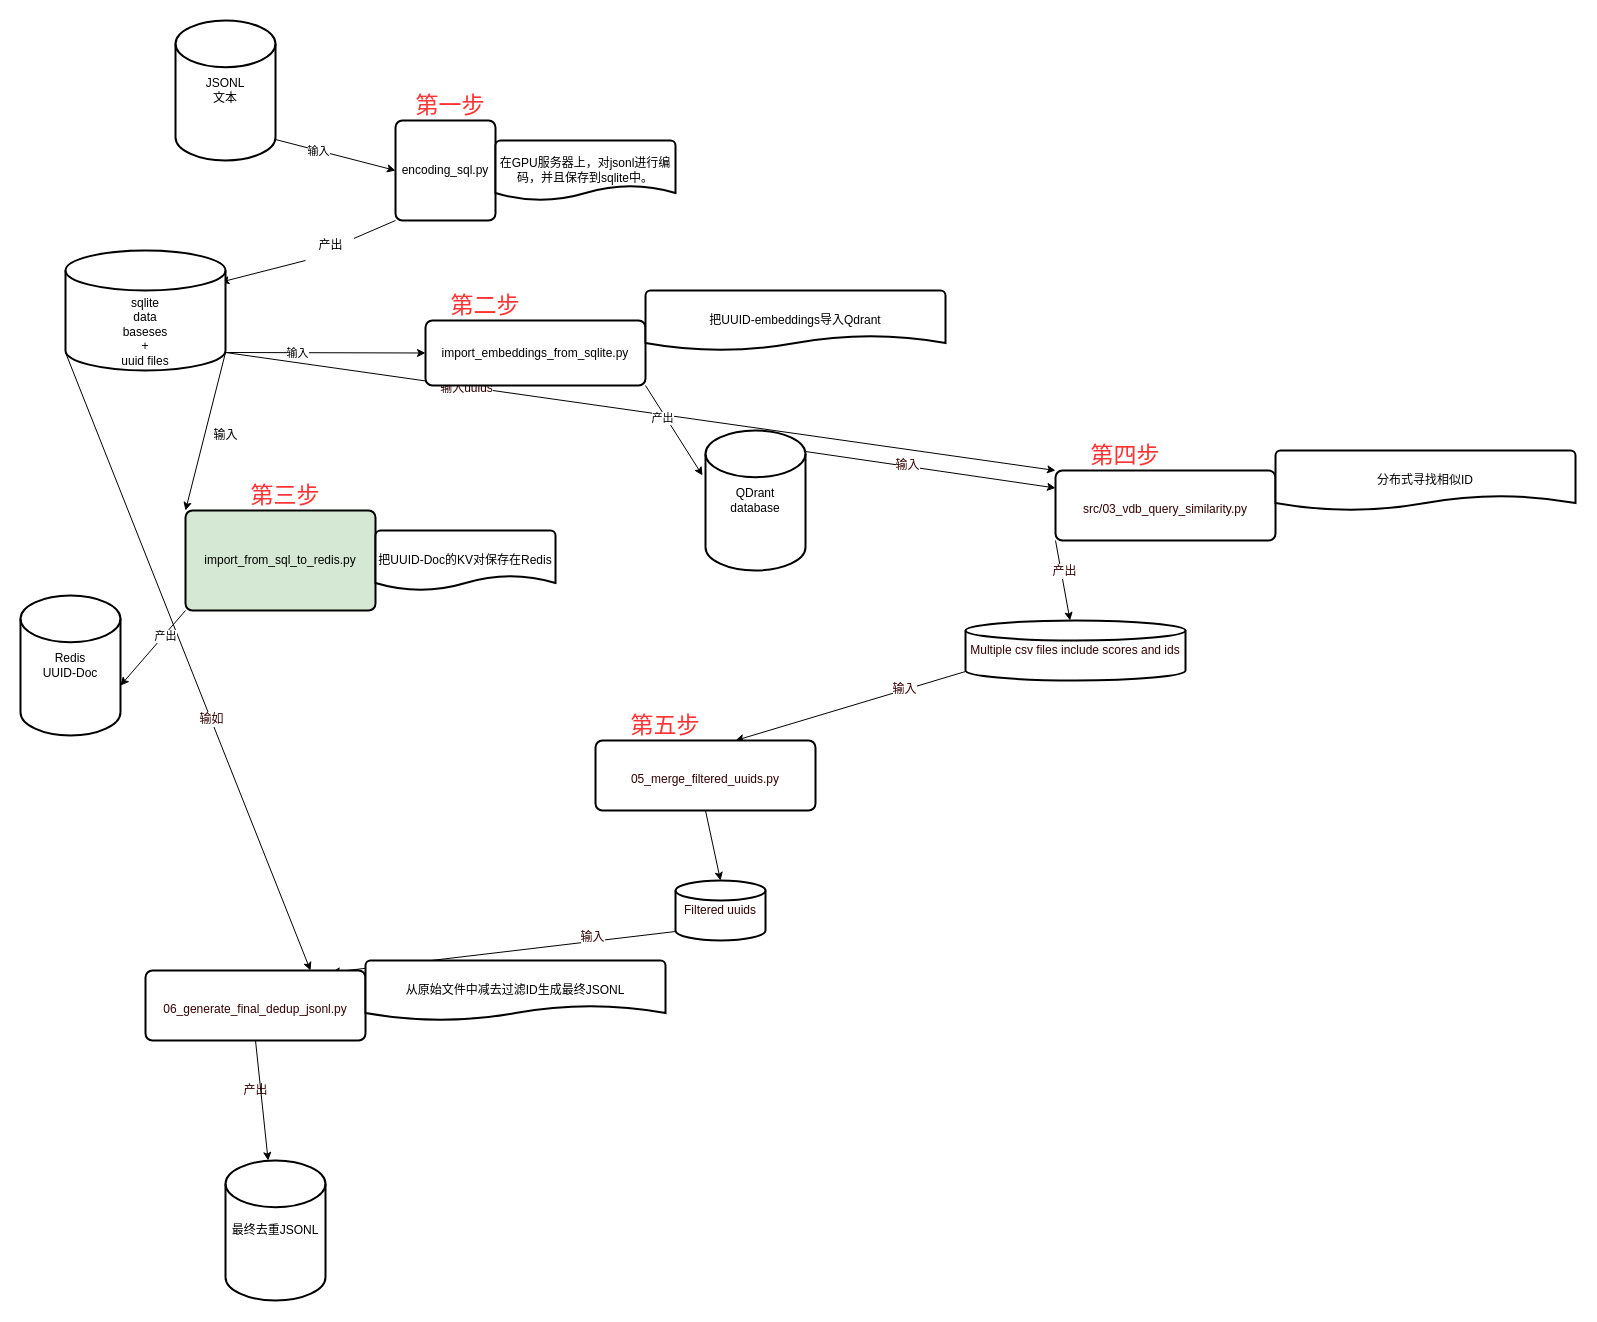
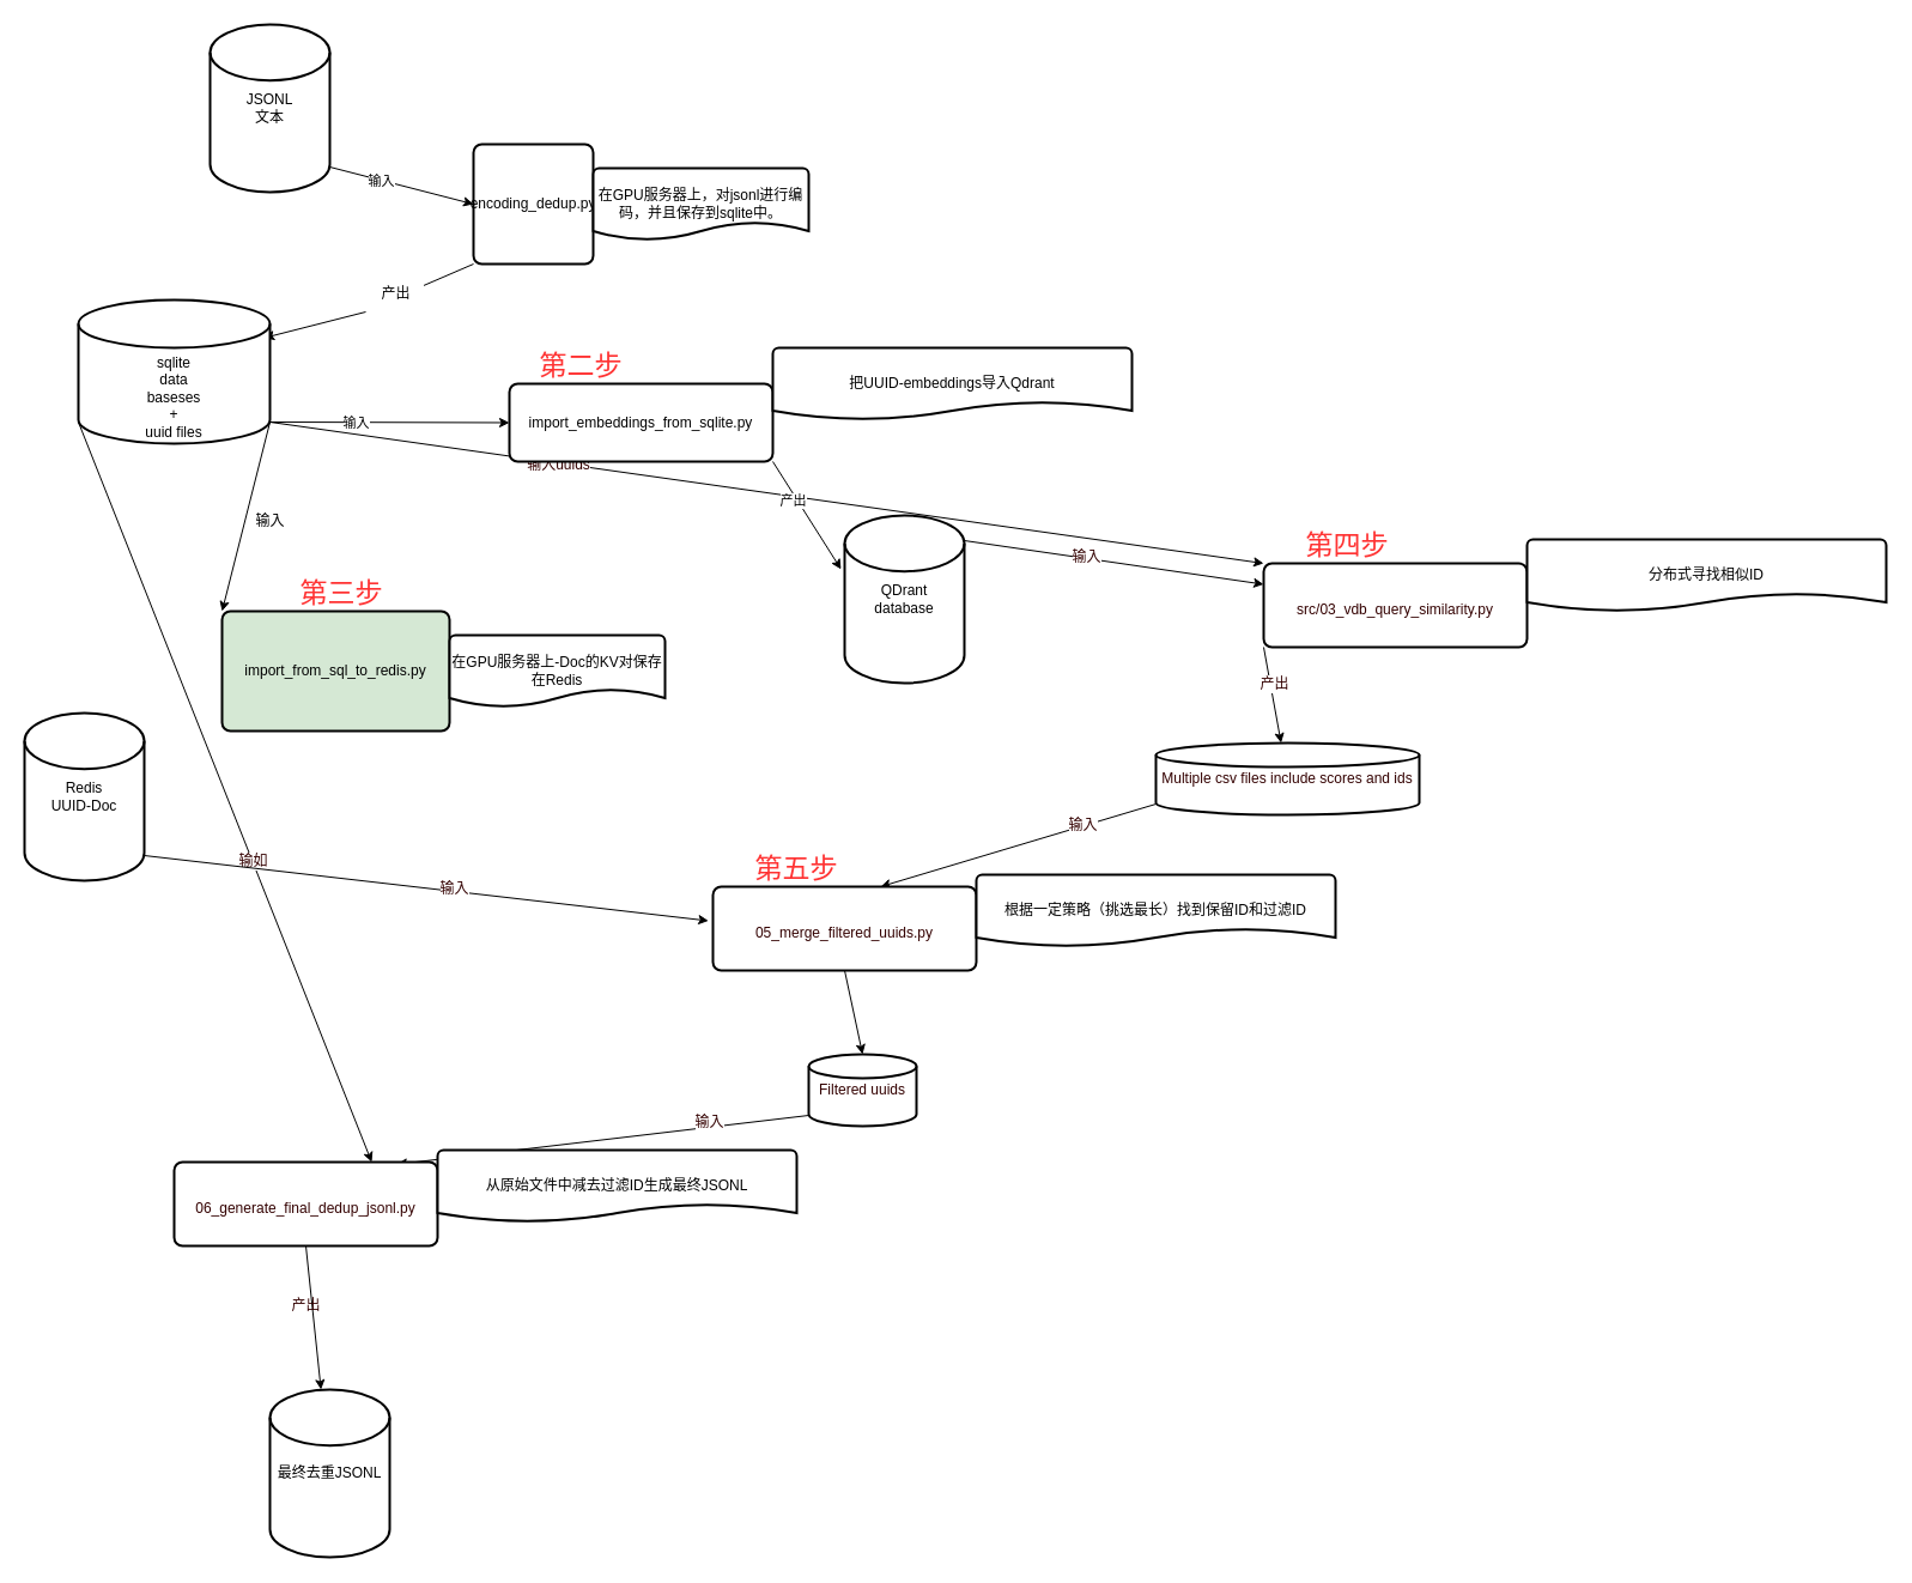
  <mxCell id="0" />
  <mxCell id="1" parent="0" />
  <mxCell id="2" style="edgeStyle=none;html=1;exitX=0;exitY=1;exitDx=0;exitDy=0;entryX=0.97;entryY=0.264;entryDx=0;entryDy=0;entryPerimeter=0;startArrow=none;" edge="1" parent="1" source="29" target="10"><mxGeometry relative="1" as="geometry" /></mxCell>
  <mxCell id="3" style="edgeStyle=none;html=1;exitX=1;exitY=0.85;exitDx=0;exitDy=0;exitPerimeter=0;entryX=0;entryY=0;entryDx=0;entryDy=0;" edge="1" parent="1" source="10" target="24"><mxGeometry relative="1" as="geometry" /></mxCell>
  <mxCell id="4" style="edgeStyle=none;html=1;exitX=1;exitY=0.85;exitDx=0;exitDy=0;exitPerimeter=0;entryX=0;entryY=0.5;entryDx=0;entryDy=0;" edge="1" parent="1" source="10" target="34"><mxGeometry relative="1" as="geometry" /></mxCell>
  <mxCell id="5" value="输入" style="edgeLabel;html=1;align=center;verticalAlign=middle;resizable=0;points=[];" vertex="1" connectable="0" parent="4"><mxGeometry x="-0.276" relative="1" as="geometry"><mxPoint as="offset" /></mxGeometry></mxCell>
  <mxCell id="6" style="edgeStyle=none;html=1;exitX=1;exitY=0.85;exitDx=0;exitDy=0;exitPerimeter=0;entryX=0;entryY=1;entryDx=0;entryDy=0;fontSize=12;fontColor=#330000;" edge="1" parent="1" source="10" target="42"><mxGeometry relative="1" as="geometry" /></mxCell>
  <mxCell id="7" value="输入uuids" style="edgeLabel;html=1;align=center;verticalAlign=middle;resizable=0;points=[];fontSize=12;fontColor=#330000;" vertex="1" connectable="0" parent="6"><mxGeometry x="-0.42" y="-1" relative="1" as="geometry"><mxPoint as="offset" /></mxGeometry></mxCell>
  <mxCell id="8" style="edgeStyle=none;html=1;exitX=0;exitY=0.85;exitDx=0;exitDy=0;exitPerimeter=0;entryX=0.75;entryY=0;entryDx=0;entryDy=0;fontSize=12;fontColor=#330000;" edge="1" parent="1" source="10" target="55"><mxGeometry relative="1" as="geometry" /></mxCell>
  <mxCell id="9" value="输如" style="edgeLabel;html=1;align=center;verticalAlign=middle;resizable=0;points=[];fontSize=12;fontColor=#330000;" vertex="1" connectable="0" parent="8"><mxGeometry x="0.186" relative="1" as="geometry"><mxPoint as="offset" /></mxGeometry></mxCell>
  <mxCell id="10" value="sqlite&lt;br&gt;data&lt;br&gt;baseses&lt;br&gt;+&lt;br&gt;uuid files" style="strokeWidth=2;html=1;shape=mxgraph.flowchart.database;whiteSpace=wrap;verticalAlign=bottom;" vertex="1" parent="1"><mxGeometry x="65" y="250" width="160" height="120" as="geometry" /></mxCell>
  <mxCell id="11" style="edgeStyle=none;html=1;exitX=1;exitY=0.85;exitDx=0;exitDy=0;exitPerimeter=0;entryX=0;entryY=0.5;entryDx=0;entryDy=0;" edge="1" parent="1" source="13" target="21"><mxGeometry relative="1" as="geometry" /></mxCell>
  <mxCell id="12" value="输入" style="edgeLabel;html=1;align=center;verticalAlign=middle;resizable=0;points=[];" vertex="1" connectable="0" parent="11"><mxGeometry x="-0.302" y="-1" relative="1" as="geometry"><mxPoint x="1" as="offset" /></mxGeometry></mxCell>
  <mxCell id="13" value="JSONL&lt;br&gt;文本" style="strokeWidth=2;html=1;shape=mxgraph.flowchart.database;whiteSpace=wrap;" vertex="1" parent="1"><mxGeometry x="175" y="20" width="100" height="140" as="geometry" /></mxCell>
- <mxCell id="14" style="edgeStyle=none;html=1;exitX=0;exitY=1;exitDx=0;exitDy=0;entryX=1;entryY=0.643;entryDx=0;entryDy=0;entryPerimeter=0;" edge="1" parent="1" source="24" target="19"><mxGeometry relative="1" as="geometry" /></mxCell>
- <mxCell id="15" value="产出" style="edgeLabel;html=1;align=center;verticalAlign=middle;resizable=0;points=[];" vertex="1" connectable="0" parent="14"><mxGeometry x="-0.335" y="1" relative="1" as="geometry"><mxPoint as="offset" /></mxGeometry></mxCell>
  <mxCell id="16" value="输入" style="text;html=1;align=center;verticalAlign=middle;resizable=0;points=[];autosize=1;strokeColor=none;fillColor=none;" vertex="1" parent="1"><mxGeometry x="200" y="420" width="50" height="30" as="geometry" /></mxCell>
+ <mxCell id="17" style="edgeStyle=none;html=1;exitX=1;exitY=0.85;exitDx=0;exitDy=0;exitPerimeter=0;entryX=-0.017;entryY=0.407;entryDx=0;entryDy=0;entryPerimeter=0;fontSize=12;fontColor=#330000;" edge="1" parent="1" source="19" target="48"><mxGeometry relative="1" as="geometry" /></mxCell>
+ <mxCell id="18" value="输入" style="edgeLabel;html=1;align=center;verticalAlign=middle;resizable=0;points=[];fontSize=12;fontColor=#330000;" vertex="1" connectable="0" parent="17"><mxGeometry x="0.093" y="2" relative="1" as="geometry"><mxPoint x="1" as="offset" /></mxGeometry></mxCell>
  <mxCell id="19" value="Redis&lt;br&gt;UUID-Doc" style="strokeWidth=2;html=1;shape=mxgraph.flowchart.database;whiteSpace=wrap;" vertex="1" parent="1"><mxGeometry x="20" y="595" width="100" height="140" as="geometry" /></mxCell>
  <mxCell id="20" value="" style="group" vertex="1" connectable="0" parent="1"><mxGeometry x="395" y="120" width="280" height="100" as="geometry" /></mxCell>
- <mxCell id="21" value="encoding_sql.py" style="rounded=1;whiteSpace=wrap;html=1;absoluteArcSize=1;arcSize=14;strokeWidth=2;" vertex="1" parent="20"><mxGeometry width="100" height="100" as="geometry" /></mxCell>
+ <mxCell id="21" value="encoding_dedup.py" style="rounded=1;whiteSpace=wrap;html=1;absoluteArcSize=1;arcSize=14;strokeWidth=2;" vertex="1" parent="20"><mxGeometry width="100" height="100" as="geometry" /></mxCell>
  <mxCell id="22" value="在GPU服务器上，对jsonl进行编码，并且保存到sqlite中。" style="strokeWidth=2;html=1;shape=mxgraph.flowchart.document2;whiteSpace=wrap;size=0.25;" vertex="1" parent="20"><mxGeometry x="100" y="20" width="180" height="60" as="geometry" /></mxCell>
  <mxCell id="23" value="" style="group" vertex="1" connectable="0" parent="1"><mxGeometry x="185" y="510" width="370" height="100" as="geometry" /></mxCell>
  <mxCell id="24" value="import_from_sql_to_redis.py&lt;br&gt;" style="rounded=1;whiteSpace=wrap;html=1;absoluteArcSize=1;arcSize=14;strokeWidth=2;fillColor=#d5e8d4;" vertex="1" parent="23"><mxGeometry width="190" height="100" as="geometry" /></mxCell>
- <mxCell id="25" value="把UUID-Doc的KV对保存在Redis" style="strokeWidth=2;html=1;shape=mxgraph.flowchart.document2;whiteSpace=wrap;size=0.25;" vertex="1" parent="23"><mxGeometry x="190" y="20" width="180" height="60" as="geometry" /></mxCell>
+ <mxCell id="25" value="在GPU服务器上-Doc的KV对保存在Redis" style="strokeWidth=2;html=1;shape=mxgraph.flowchart.document2;whiteSpace=wrap;size=0.25;" vertex="1" parent="23"><mxGeometry x="190" y="20" width="180" height="60" as="geometry" /></mxCell>
  <mxCell id="26" style="edgeStyle=none;html=1;exitX=1;exitY=1;exitDx=0;exitDy=0;entryX=-0.03;entryY=0.321;entryDx=0;entryDy=0;entryPerimeter=0;" edge="1" parent="1" source="34" target="32"><mxGeometry relative="1" as="geometry" /></mxCell>
  <mxCell id="27" value="产出" style="edgeLabel;html=1;align=center;verticalAlign=middle;resizable=0;points=[];" vertex="1" connectable="0" parent="26"><mxGeometry x="-0.321" y="-3" relative="1" as="geometry"><mxPoint as="offset" /></mxGeometry></mxCell>
  <mxCell id="28" value="" style="edgeStyle=none;html=1;exitX=0;exitY=1;exitDx=0;exitDy=0;entryX=0.97;entryY=0.264;entryDx=0;entryDy=0;entryPerimeter=0;endArrow=none;" edge="1" parent="1" source="21" target="29"><mxGeometry relative="1" as="geometry"><mxPoint x="395" y="220" as="sourcePoint" /><mxPoint x="262" y="286.96" as="targetPoint" /></mxGeometry></mxCell>
  <mxCell id="29" value="产出" style="text;html=1;align=center;verticalAlign=middle;resizable=0;points=[];autosize=1;strokeColor=none;fillColor=none;" vertex="1" parent="1"><mxGeometry x="305" y="230" width="50" height="30" as="geometry" /></mxCell>
  <mxCell id="30" style="edgeStyle=none;html=1;exitX=1;exitY=0.15;exitDx=0;exitDy=0;exitPerimeter=0;entryX=0;entryY=0.25;entryDx=0;entryDy=0;fontSize=12;fontColor=#330000;" edge="1" parent="1" source="32" target="41"><mxGeometry relative="1" as="geometry" /></mxCell>
  <mxCell id="31" value="输入" style="edgeLabel;html=1;align=center;verticalAlign=middle;resizable=0;points=[];fontSize=12;fontColor=#330000;" vertex="1" connectable="0" parent="30"><mxGeometry x="-0.193" y="1" relative="1" as="geometry"><mxPoint as="offset" /></mxGeometry></mxCell>
  <mxCell id="32" value="QDrant&lt;br&gt;database" style="strokeWidth=2;html=1;shape=mxgraph.flowchart.database;whiteSpace=wrap;" vertex="1" parent="1"><mxGeometry x="705" y="430" width="100" height="140" as="geometry" /></mxCell>
  <mxCell id="33" value="" style="group" vertex="1" connectable="0" parent="1"><mxGeometry x="425" y="290" width="520" height="95" as="geometry" /></mxCell>
  <mxCell id="34" value="import_embeddings_from_sqlite.py" style="rounded=1;whiteSpace=wrap;html=1;absoluteArcSize=1;arcSize=14;strokeWidth=2;" vertex="1" parent="33"><mxGeometry y="30" width="220" height="65" as="geometry" /></mxCell>
  <mxCell id="35" value="把UUID-embeddings导入Qdrant" style="strokeWidth=2;html=1;shape=mxgraph.flowchart.document2;whiteSpace=wrap;size=0.25;" vertex="1" parent="33"><mxGeometry x="220" width="300" height="60" as="geometry" /></mxCell>
  <mxCell id="36" value="第二步" style="text;html=1;align=center;verticalAlign=middle;whiteSpace=wrap;rounded=0;fontColor=#FF3333;fontSize=23;" vertex="1" parent="33"><mxGeometry x="-10" width="140" height="30" as="geometry" /></mxCell>
- <mxCell id="37" value="第一步" style="text;html=1;align=center;verticalAlign=middle;whiteSpace=wrap;rounded=0;fontColor=#FF3333;fontSize=23;" vertex="1" parent="1"><mxGeometry x="380" y="90" width="140" height="30" as="geometry" /></mxCell>
  <mxCell id="38" value="第三步" style="text;html=1;align=center;verticalAlign=middle;whiteSpace=wrap;rounded=0;fontColor=#FF3333;fontSize=23;" vertex="1" parent="1"><mxGeometry x="215" y="480" width="140" height="30" as="geometry" /></mxCell>
  <mxCell id="39" style="edgeStyle=none;html=1;exitX=0;exitY=1;exitDx=0;exitDy=0;fontSize=12;fontColor=#330000;" edge="1" parent="1" source="41" target="46"><mxGeometry relative="1" as="geometry" /></mxCell>
  <mxCell id="40" value="产出" style="edgeLabel;html=1;align=center;verticalAlign=middle;resizable=0;points=[];fontSize=12;fontColor=#330000;" vertex="1" connectable="0" parent="39"><mxGeometry x="0.589" y="-3" relative="1" as="geometry"><mxPoint y="-34" as="offset" /></mxGeometry></mxCell>
  <mxCell id="41" value="&lt;font color=&quot;#330000&quot;&gt;&lt;span style=&quot;font-size: 12px;&quot;&gt;src/03_vdb_query_similarity.py&lt;/span&gt;&lt;/font&gt;" style="rounded=1;whiteSpace=wrap;html=1;absoluteArcSize=1;arcSize=14;strokeWidth=2;fontSize=23;fontColor=#FF3333;container=1;" vertex="1" parent="1"><mxGeometry x="1055" y="470" width="220" height="70" as="geometry" /></mxCell>
  <mxCell id="42" value="第四步" style="text;html=1;align=center;verticalAlign=middle;whiteSpace=wrap;rounded=0;fontColor=#FF3333;fontSize=23;" vertex="1" parent="41"><mxGeometry y="-30" width="140" height="30" as="geometry" /></mxCell>
  <mxCell id="43" value="分布式寻找相似ID" style="strokeWidth=2;html=1;shape=mxgraph.flowchart.document2;whiteSpace=wrap;size=0.25;" vertex="1" parent="1"><mxGeometry x="1275" y="450" width="300" height="60" as="geometry" /></mxCell>
  <mxCell id="44" style="edgeStyle=none;html=1;exitX=0;exitY=0.85;exitDx=0;exitDy=0;exitPerimeter=0;entryX=1;entryY=1;entryDx=0;entryDy=0;fontSize=12;fontColor=#330000;" edge="1" parent="1" source="46" target="49"><mxGeometry relative="1" as="geometry" /></mxCell>
  <mxCell id="45" value="输入" style="edgeLabel;html=1;align=center;verticalAlign=middle;resizable=0;points=[];fontSize=12;fontColor=#330000;" vertex="1" connectable="0" parent="44"><mxGeometry x="-0.462" y="-1" relative="1" as="geometry"><mxPoint x="1" as="offset" /></mxGeometry></mxCell>
  <mxCell id="46" value="Multiple csv files include scores and ids" style="strokeWidth=2;html=1;shape=mxgraph.flowchart.database;whiteSpace=wrap;fontSize=12;fontColor=#330000;" vertex="1" parent="1"><mxGeometry x="965" y="620" width="220" height="60" as="geometry" /></mxCell>
  <mxCell id="47" style="edgeStyle=none;html=1;exitX=0.5;exitY=1;exitDx=0;exitDy=0;entryX=0.5;entryY=0;entryDx=0;entryDy=0;entryPerimeter=0;fontSize=12;fontColor=#330000;" edge="1" parent="1" source="48" target="53"><mxGeometry relative="1" as="geometry" /></mxCell>
  <mxCell id="48" value="&lt;font color=&quot;#330000&quot;&gt;&lt;span style=&quot;font-size: 12px;&quot;&gt;05_merge_filtered_uuids.py&lt;/span&gt;&lt;/font&gt;" style="rounded=1;whiteSpace=wrap;html=1;absoluteArcSize=1;arcSize=14;strokeWidth=2;fontSize=23;fontColor=#FF3333;container=1;" vertex="1" parent="1"><mxGeometry x="595" y="740" width="220" height="70" as="geometry" /></mxCell>
  <mxCell id="49" value="第五步" style="text;html=1;align=center;verticalAlign=middle;whiteSpace=wrap;rounded=0;fontColor=#FF3333;fontSize=23;" vertex="1" parent="48"><mxGeometry y="-30" width="140" height="30" as="geometry" /></mxCell>
+ <mxCell id="50" value="根据一定策略（挑选最长）找到保留ID和过滤ID" style="strokeWidth=2;html=1;shape=mxgraph.flowchart.document2;whiteSpace=wrap;size=0.25;" vertex="1" parent="1"><mxGeometry x="815" y="730" width="300" height="60" as="geometry" /></mxCell>
  <mxCell id="51" style="edgeStyle=none;html=1;exitX=0;exitY=0.85;exitDx=0;exitDy=0;exitPerimeter=0;entryX=0.846;entryY=0.026;entryDx=0;entryDy=0;entryPerimeter=0;fontSize=12;fontColor=#330000;" edge="1" parent="1" source="53" target="55"><mxGeometry relative="1" as="geometry" /></mxCell>
  <mxCell id="52" value="输入" style="edgeLabel;html=1;align=center;verticalAlign=middle;resizable=0;points=[];fontSize=12;fontColor=#330000;" vertex="1" connectable="0" parent="51"><mxGeometry x="-0.514" y="-4" relative="1" as="geometry"><mxPoint as="offset" /></mxGeometry></mxCell>
  <mxCell id="53" value="Filtered uuids" style="strokeWidth=2;html=1;shape=mxgraph.flowchart.database;whiteSpace=wrap;fontSize=12;fontColor=#330000;" vertex="1" parent="1"><mxGeometry x="675" y="880" width="90" height="60" as="geometry" /></mxCell>
  <mxCell id="54" style="edgeStyle=none;html=1;exitX=0.5;exitY=1;exitDx=0;exitDy=0;fontSize=12;fontColor=#330000;" edge="1" parent="1" source="55" target="57"><mxGeometry relative="1" as="geometry" /></mxCell>
  <mxCell id="55" value="&lt;font color=&quot;#330000&quot;&gt;&lt;span style=&quot;font-size: 12px;&quot;&gt;06_generate_final_dedup_jsonl.py&lt;/span&gt;&lt;/font&gt;" style="rounded=1;whiteSpace=wrap;html=1;absoluteArcSize=1;arcSize=14;strokeWidth=2;fontSize=23;fontColor=#FF3333;container=1;" vertex="1" parent="1"><mxGeometry x="145" y="970" width="220" height="70" as="geometry" /></mxCell>
  <mxCell id="56" value="从原始文件中减去过滤ID生成最终JSONL" style="strokeWidth=2;html=1;shape=mxgraph.flowchart.document2;whiteSpace=wrap;size=0.25;" vertex="1" parent="1"><mxGeometry x="365" y="960" width="300" height="60" as="geometry" /></mxCell>
  <mxCell id="57" value="最终去重JSONL" style="strokeWidth=2;html=1;shape=mxgraph.flowchart.database;whiteSpace=wrap;" vertex="1" parent="1"><mxGeometry x="225" y="1160" width="100" height="140" as="geometry" /></mxCell>
  <mxCell id="58" value="产出" style="text;html=1;align=center;verticalAlign=middle;resizable=0;points=[];autosize=1;strokeColor=none;fillColor=none;fontSize=12;fontColor=#330000;" vertex="1" parent="1"><mxGeometry x="230" y="1075" width="50" height="30" as="geometry" /></mxCell>
